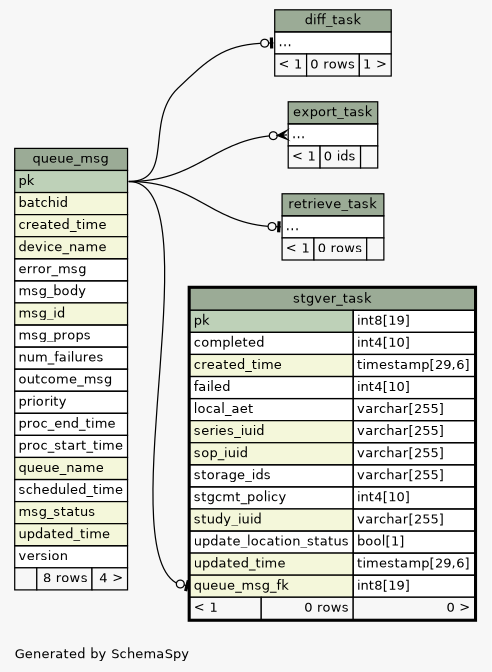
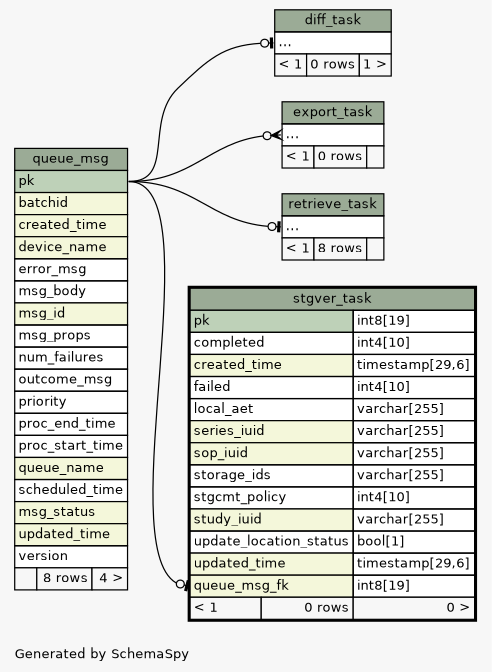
  digraph {
    bgcolor="#f7f7f7"
    fontname=Helvetica
    fontsize=11
    label="\nGenerated by SchemaSpy"
    labeljust=l
    nodesep=0.18
    rankdir=RL
    ranksep=0.46
    node [fontname=Helvetica fontsize=11 shape=plaintext]
    edge [arrowhead=none arrowsize=0.8 arrowtail=teeodot dir=back headport="pk:e" tailport="elipses:w"]
    n1 [label=<     <TABLE BORDER="0" CELLBORDER="1" CELLSPACING="0" BGCOLOR="#ffffff">       <TR><TD COLSPAN="3" BGCOLOR="#9bab96" ALIGN="CENTER">diff_task</TD></TR>       <TR><TD PORT="elipses" COLSPAN="3" ALIGN="LEFT">...</TD></TR>       <TR><TD ALIGN="LEFT" BGCOLOR="#f7f7f7">&lt; 1</TD><TD ALIGN="RIGHT" BGCOLOR="#f7f7f7">0 rows</TD><TD ALIGN="RIGHT" BGCOLOR="#f7f7f7">1 &gt;</TD></TR>     </TABLE>>]
    n2 [label=<     <TABLE BORDER="0" CELLBORDER="1" CELLSPACING="0" BGCOLOR="#ffffff">       <TR><TD COLSPAN="3" BGCOLOR="#9bab96" ALIGN="CENTER">queue_msg</TD></TR>       <TR><TD PORT="pk" COLSPAN="3" BGCOLOR="#bed1b8" ALIGN="LEFT">pk</TD></TR>       <TR><TD PORT="batchid" COLSPAN="3" BGCOLOR="#f4f7da" ALIGN="LEFT">batchid</TD></TR>       <TR><TD PORT="created_time" COLSPAN="3" BGCOLOR="#f4f7da" ALIGN="LEFT">created_time</TD></TR>       <TR><TD PORT="device_name" COLSPAN="3" BGCOLOR="#f4f7da" ALIGN="LEFT">device_name</TD></TR>       <TR><TD PORT="error_msg" COLSPAN="3" ALIGN="LEFT">error_msg</TD></TR>       <TR><TD PORT="msg_body" COLSPAN="3" ALIGN="LEFT">msg_body</TD></TR>       <TR><TD PORT="msg_id" COLSPAN="3" BGCOLOR="#f4f7da" ALIGN="LEFT">msg_id</TD></TR>       <TR><TD PORT="msg_props" COLSPAN="3" ALIGN="LEFT">msg_props</TD></TR>       <TR><TD PORT="num_failures" COLSPAN="3" ALIGN="LEFT">num_failures</TD></TR>       <TR><TD PORT="outcome_msg" COLSPAN="3" ALIGN="LEFT">outcome_msg</TD></TR>       <TR><TD PORT="priority" COLSPAN="3" ALIGN="LEFT">priority</TD></TR>       <TR><TD PORT="proc_end_time" COLSPAN="3" ALIGN="LEFT">proc_end_time</TD></TR>       <TR><TD PORT="proc_start_time" COLSPAN="3" ALIGN="LEFT">proc_start_time</TD></TR>       <TR><TD PORT="queue_name" COLSPAN="3" BGCOLOR="#f4f7da" ALIGN="LEFT">queue_name</TD></TR>       <TR><TD PORT="scheduled_time" COLSPAN="3" ALIGN="LEFT">scheduled_time</TD></TR>       <TR><TD PORT="msg_status" COLSPAN="3" BGCOLOR="#f4f7da" ALIGN="LEFT">msg_status</TD></TR>       <TR><TD PORT="updated_time" COLSPAN="3" BGCOLOR="#f4f7da" ALIGN="LEFT">updated_time</TD></TR>       <TR><TD PORT="version" COLSPAN="3" ALIGN="LEFT">version</TD></TR>       <TR><TD ALIGN="LEFT" BGCOLOR="#f7f7f7">  </TD><TD ALIGN="RIGHT" BGCOLOR="#f7f7f7">8 rows</TD><TD ALIGN="RIGHT" BGCOLOR="#f7f7f7">4 &gt;</TD></TR>     </TABLE>>]
-   n3 [label=<     <TABLE BORDER="0" CELLBORDER="1" CELLSPACING="0" BGCOLOR="#ffffff">       <TR><TD COLSPAN="3" BGCOLOR="#9bab96" ALIGN="CENTER">export_task</TD></TR>       <TR><TD PORT="elipses" COLSPAN="3" ALIGN="LEFT">...</TD></TR>       <TR><TD ALIGN="LEFT" BGCOLOR="#f7f7f7">&lt; 1</TD><TD ALIGN="RIGHT" BGCOLOR="#f7f7f7">0 ids</TD><TD ALIGN="RIGHT" BGCOLOR="#f7f7f7">  </TD></TR>     </TABLE>>]
-   n4 [label=<     <TABLE BORDER="0" CELLBORDER="1" CELLSPACING="0" BGCOLOR="#ffffff">       <TR><TD COLSPAN="3" BGCOLOR="#9bab96" ALIGN="CENTER">retrieve_task</TD></TR>       <TR><TD PORT="elipses" COLSPAN="3" ALIGN="LEFT">...</TD></TR>       <TR><TD ALIGN="LEFT" BGCOLOR="#f7f7f7">&lt; 1</TD><TD ALIGN="RIGHT" BGCOLOR="#f7f7f7">0 rows</TD><TD ALIGN="RIGHT" BGCOLOR="#f7f7f7">  </TD></TR>     </TABLE>>]
+   n3 [label=<     <TABLE BORDER="0" CELLBORDER="1" CELLSPACING="0" BGCOLOR="#ffffff">       <TR><TD COLSPAN="3" BGCOLOR="#9bab96" ALIGN="CENTER">export_task</TD></TR>       <TR><TD PORT="elipses" COLSPAN="3" ALIGN="LEFT">...</TD></TR>       <TR><TD ALIGN="LEFT" BGCOLOR="#f7f7f7">&lt; 1</TD><TD ALIGN="RIGHT" BGCOLOR="#f7f7f7">0 rows</TD><TD ALIGN="RIGHT" BGCOLOR="#f7f7f7">  </TD></TR>     </TABLE>>]
+   n4 [label=<     <TABLE BORDER="0" CELLBORDER="1" CELLSPACING="0" BGCOLOR="#ffffff">       <TR><TD COLSPAN="3" BGCOLOR="#9bab96" ALIGN="CENTER">retrieve_task</TD></TR>       <TR><TD PORT="elipses" COLSPAN="3" ALIGN="LEFT">...</TD></TR>       <TR><TD ALIGN="LEFT" BGCOLOR="#f7f7f7">&lt; 1</TD><TD ALIGN="RIGHT" BGCOLOR="#f7f7f7">8 rows</TD><TD ALIGN="RIGHT" BGCOLOR="#f7f7f7">  </TD></TR>     </TABLE>>]
    n5 [label=<     <TABLE BORDER="2" CELLBORDER="1" CELLSPACING="0" BGCOLOR="#ffffff">       <TR><TD COLSPAN="3" BGCOLOR="#9bab96" ALIGN="CENTER">stgver_task</TD></TR>       <TR><TD PORT="pk" COLSPAN="2" BGCOLOR="#bed1b8" ALIGN="LEFT">pk</TD><TD PORT="pk.type" ALIGN="LEFT">int8[19]</TD></TR>       <TR><TD PORT="completed" COLSPAN="2" ALIGN="LEFT">completed</TD><TD PORT="completed.type" ALIGN="LEFT">int4[10]</TD></TR>       <TR><TD PORT="created_time" COLSPAN="2" BGCOLOR="#f4f7da" ALIGN="LEFT">created_time</TD><TD PORT="created_time.type" ALIGN="LEFT">timestamp[29,6]</TD></TR>       <TR><TD PORT="failed" COLSPAN="2" ALIGN="LEFT">failed</TD><TD PORT="failed.type" ALIGN="LEFT">int4[10]</TD></TR>       <TR><TD PORT="local_aet" COLSPAN="2" ALIGN="LEFT">local_aet</TD><TD PORT="local_aet.type" ALIGN="LEFT">varchar[255]</TD></TR>       <TR><TD PORT="series_iuid" COLSPAN="2" BGCOLOR="#f4f7da" ALIGN="LEFT">series_iuid</TD><TD PORT="series_iuid.type" ALIGN="LEFT">varchar[255]</TD></TR>       <TR><TD PORT="sop_iuid" COLSPAN="2" BGCOLOR="#f4f7da" ALIGN="LEFT">sop_iuid</TD><TD PORT="sop_iuid.type" ALIGN="LEFT">varchar[255]</TD></TR>       <TR><TD PORT="storage_ids" COLSPAN="2" ALIGN="LEFT">storage_ids</TD><TD PORT="storage_ids.type" ALIGN="LEFT">varchar[255]</TD></TR>       <TR><TD PORT="stgcmt_policy" COLSPAN="2" ALIGN="LEFT">stgcmt_policy</TD><TD PORT="stgcmt_policy.type" ALIGN="LEFT">int4[10]</TD></TR>       <TR><TD PORT="study_iuid" COLSPAN="2" BGCOLOR="#f4f7da" ALIGN="LEFT">study_iuid</TD><TD PORT="study_iuid.type" ALIGN="LEFT">varchar[255]</TD></TR>       <TR><TD PORT="update_location_status" COLSPAN="2" ALIGN="LEFT">update_location_status</TD><TD PORT="update_location_status.type" ALIGN="LEFT">bool[1]</TD></TR>       <TR><TD PORT="updated_time" COLSPAN="2" BGCOLOR="#f4f7da" ALIGN="LEFT">updated_time</TD><TD PORT="updated_time.type" ALIGN="LEFT">timestamp[29,6]</TD></TR>       <TR><TD PORT="queue_msg_fk" COLSPAN="2" BGCOLOR="#f4f7da" ALIGN="LEFT">queue_msg_fk</TD><TD PORT="queue_msg_fk.type" ALIGN="LEFT">int8[19]</TD></TR>       <TR><TD ALIGN="LEFT" BGCOLOR="#f7f7f7">&lt; 1</TD><TD ALIGN="RIGHT" BGCOLOR="#f7f7f7">0 rows</TD><TD ALIGN="RIGHT" BGCOLOR="#f7f7f7">0 &gt;</TD></TR>     </TABLE>>]
    n1 -> n2
    n3 -> n2 [arrowtail=crowodot]
    n4 -> n2
    n5 -> n2 [tailport="queue_msg_fk:w"]
  }
